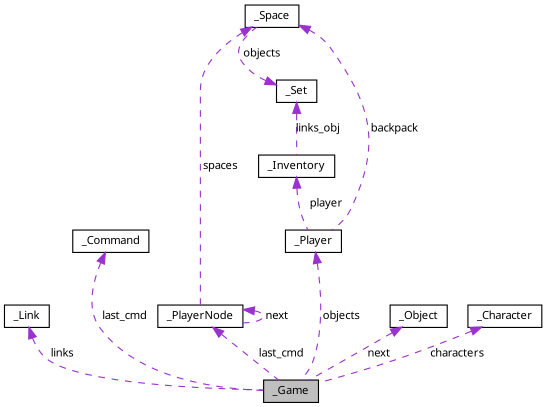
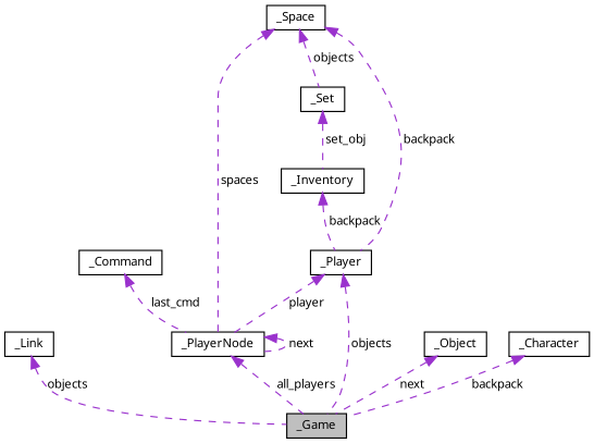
  digraph {
    fontname="Noto Sans"
    node [color=black fillcolor=white fontname="Noto Sans" fontsize=10 shape=record style=filled]
    edge [color=darkorchid3 dir=back fontname="Noto Sans" fontsize=10 labelfontname=Helvetica labelfontsize=10 style=dashed]
    n1 [fillcolor=grey75 fontcolor=black height=0.2 label=_Game width=0.4]
    n2 [height=0.2 label=_Link width=0.4]
    n3 [height=0.2 label=_Command width=0.4]
    n4 [height=0.2 label=_Space width=0.4]
    n5 [height=0.2 label=_Player width=0.4]
    n6 [height=0.2 label=_PlayerNode width=0.4]
    n7 [height=0.2 label=_Set width=0.4]
    n8 [height=0.2 label=_Inventory width=0.4]
    n9 [height=0.2 label=_Object width=0.4]
    n10 [height=0.2 label=_Character width=0.4]
-   n2 -> n1 [label=" links"]
-   n3 -> n1 [label=" last_cmd"]
+   n2 -> n1 [label=" objects"]
+   n3 -> n6 [label=" last_cmd"]
    n4 -> n5 [label=" backpack"]
    n4 -> n6 [label=" spaces"]
    n5 -> n1 [label=" objects"]
-   n6 -> n1 [label=" last_cmd"]
+   n5 -> n6 [label=" player"]
+   n6 -> n1 [label=" all_players"]
    n6 -> n6 [label=" next"]
-   n7 -> n4 [label=" objects"]
-   n7 -> n8 [label=" links_obj"]
-   n8 -> n5 [label=" player"]
+   n4 -> n7 [label=" objects"]
+   n7 -> n8 [label=" set_obj"]
+   n8 -> n5 [label=" backpack"]
    n9 -> n1 [label=" next"]
-   n10 -> n1 [label=" characters"]
+   n10 -> n1 [label=" backpack"]
  }
